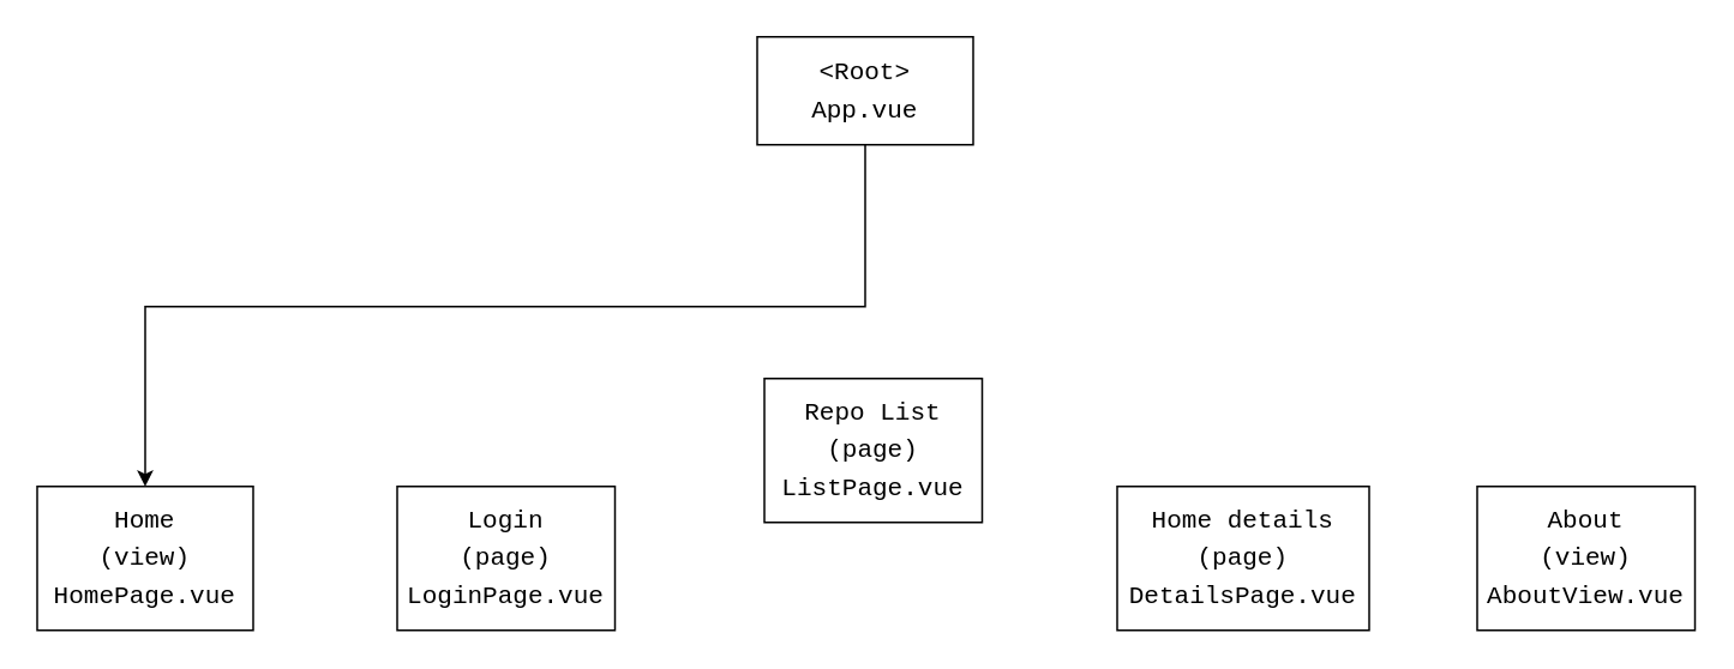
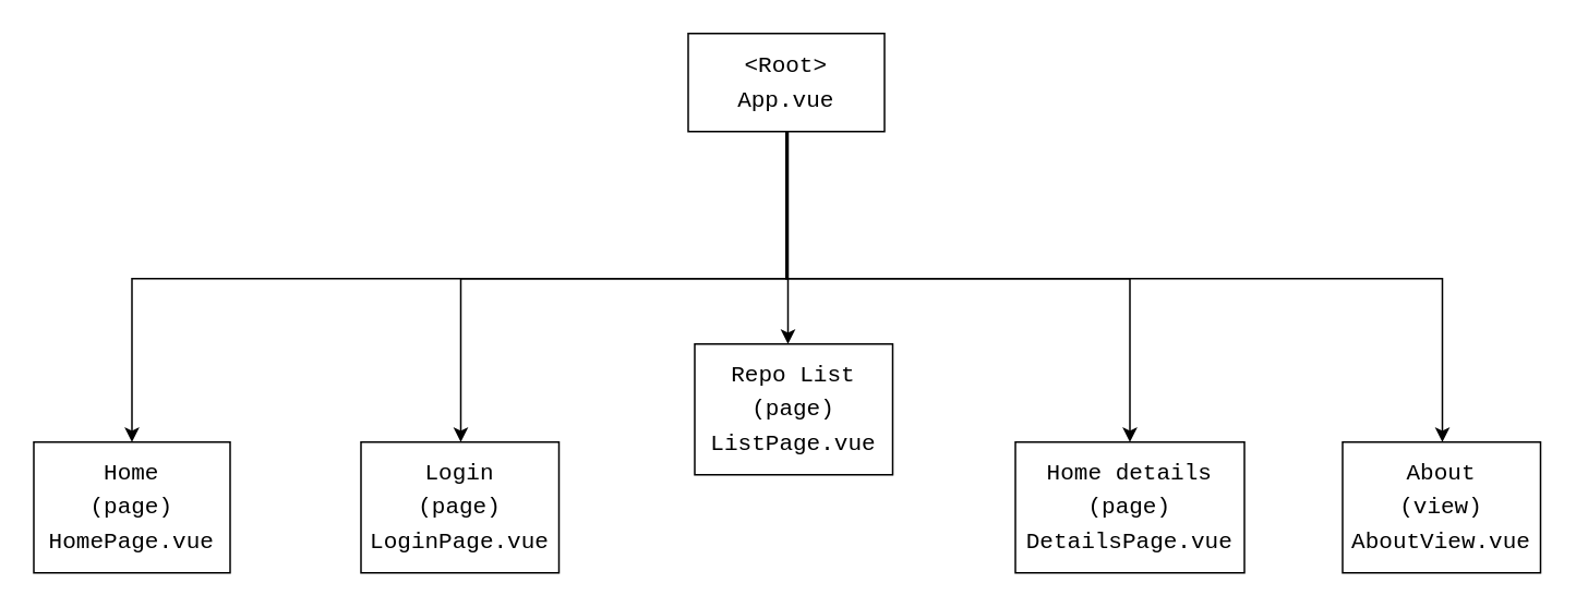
  <mxCell id="0" />
  <mxCell id="1" parent="0" />
  <mxCell id="2" style="edgeStyle=orthogonalEdgeStyle;rounded=0;orthogonalLoop=1;jettySize=auto;html=1;exitX=0.5;exitY=1;exitDx=0;exitDy=0;" edge="1" parent="1" source="7" target="8"><mxGeometry relative="1" as="geometry"><Array as="points"><mxPoint x="480" y="170" /><mxPoint x="80" y="170" /></Array></mxGeometry></mxCell>
+ <mxCell id="3" style="edgeStyle=orthogonalEdgeStyle;rounded=0;orthogonalLoop=1;jettySize=auto;html=1;" edge="1" parent="1" source="7" target="9"><mxGeometry relative="1" as="geometry"><Array as="points"><mxPoint x="480" y="170" /><mxPoint x="281" y="170" /></Array></mxGeometry></mxCell>
+ <mxCell id="4" style="edgeStyle=orthogonalEdgeStyle;rounded=0;orthogonalLoop=1;jettySize=auto;html=1;" edge="1" parent="1" source="7" target="10"><mxGeometry relative="1" as="geometry"><Array as="points"><mxPoint x="481" y="130" /><mxPoint x="481" y="130" /></Array></mxGeometry></mxCell>
+ <mxCell id="5" style="edgeStyle=orthogonalEdgeStyle;rounded=0;orthogonalLoop=1;jettySize=auto;html=1;" edge="1" parent="1" source="7" target="11"><mxGeometry relative="1" as="geometry"><Array as="points"><mxPoint x="480" y="170" /><mxPoint x="690" y="170" /></Array></mxGeometry></mxCell>
+ <mxCell id="6" style="edgeStyle=orthogonalEdgeStyle;rounded=0;orthogonalLoop=1;jettySize=auto;html=1;" edge="1" parent="1" source="7" target="12"><mxGeometry relative="1" as="geometry"><Array as="points"><mxPoint x="480" y="170" /><mxPoint x="881" y="170" /></Array></mxGeometry></mxCell>
  <mxCell id="7" value="&lt;div style=&quot;background-color: rgb(255, 255, 255); font-family: &amp;quot;MesloLGS NF&amp;quot;, Menlo, Monaco, &amp;quot;Courier New&amp;quot;, monospace; font-size: 14px; line-height: 21px;&quot;&gt;&lt;div&gt;&amp;lt;Root&amp;gt;&lt;/div&gt;&lt;div&gt;App.vue&lt;/div&gt;&lt;/div&gt;" style="rounded=0;whiteSpace=wrap;html=1;" vertex="1" parent="1"><mxGeometry x="420" y="20" width="120" height="60" as="geometry" /></mxCell>
- <mxCell id="8" value="&lt;div style=&quot;background-color: rgb(255, 255, 255); font-family: &amp;quot;MesloLGS NF&amp;quot;, Menlo, Monaco, &amp;quot;Courier New&amp;quot;, monospace; font-size: 14px; line-height: 21px;&quot;&gt;&lt;div&gt;Home&lt;/div&gt;&lt;div&gt;(view)&lt;/div&gt;&lt;div&gt;HomePage.vue&lt;/div&gt;&lt;/div&gt;" style="rounded=0;whiteSpace=wrap;html=1;" vertex="1" parent="1"><mxGeometry x="20" y="270" width="120" height="80" as="geometry" /></mxCell>
+ <mxCell id="8" value="&lt;div style=&quot;background-color: rgb(255, 255, 255); font-family: &amp;quot;MesloLGS NF&amp;quot;, Menlo, Monaco, &amp;quot;Courier New&amp;quot;, monospace; font-size: 14px; line-height: 21px;&quot;&gt;&lt;div&gt;Home&lt;/div&gt;&lt;div&gt;(page)&lt;/div&gt;&lt;div&gt;HomePage.vue&lt;/div&gt;&lt;/div&gt;" style="rounded=0;whiteSpace=wrap;html=1;" vertex="1" parent="1"><mxGeometry x="20" y="270" width="120" height="80" as="geometry" /></mxCell>
  <mxCell id="9" value="&lt;div style=&quot;background-color: rgb(255, 255, 255); font-family: &amp;quot;MesloLGS NF&amp;quot;, Menlo, Monaco, &amp;quot;Courier New&amp;quot;, monospace; font-size: 14px; line-height: 21px;&quot;&gt;&lt;div&gt;Login&lt;/div&gt;&lt;div&gt;(page)&lt;/div&gt;&lt;div&gt;LoginPage.vue&lt;/div&gt;&lt;/div&gt;" style="rounded=0;whiteSpace=wrap;html=1;" vertex="1" parent="1"><mxGeometry x="220" y="270" width="121" height="80" as="geometry" /></mxCell>
  <mxCell id="10" value="&lt;div style=&quot;background-color: rgb(255, 255, 255); font-family: &amp;quot;MesloLGS NF&amp;quot;, Menlo, Monaco, &amp;quot;Courier New&amp;quot;, monospace; font-size: 14px; line-height: 21px;&quot;&gt;&lt;div&gt;Repo List&lt;/div&gt;&lt;div&gt;(page)&lt;/div&gt;&lt;div&gt;ListPage.vue&lt;/div&gt;&lt;/div&gt;" style="rounded=0;whiteSpace=wrap;html=1;" vertex="1" parent="1"><mxGeometry x="424" y="210" width="121" height="80" as="geometry" /></mxCell>
  <mxCell id="11" value="&lt;div style=&quot;background-color: rgb(255, 255, 255); font-family: &amp;quot;MesloLGS NF&amp;quot;, Menlo, Monaco, &amp;quot;Courier New&amp;quot;, monospace; font-size: 14px; line-height: 21px;&quot;&gt;&lt;div&gt;Home details&lt;/div&gt;&lt;div&gt;(page)&lt;/div&gt;&lt;div&gt;DetailsPage.vue&lt;/div&gt;&lt;/div&gt;" style="rounded=0;whiteSpace=wrap;html=1;" vertex="1" parent="1"><mxGeometry x="620" y="270" width="140" height="80" as="geometry" /></mxCell>
  <mxCell id="12" value="&lt;div style=&quot;background-color: rgb(255, 255, 255); font-family: &amp;quot;MesloLGS NF&amp;quot;, Menlo, Monaco, &amp;quot;Courier New&amp;quot;, monospace; font-size: 14px; line-height: 21px;&quot;&gt;&lt;div&gt;About&lt;/div&gt;&lt;div&gt;(view)&lt;/div&gt;&lt;div&gt;AboutView.vue&lt;/div&gt;&lt;/div&gt;" style="rounded=0;whiteSpace=wrap;html=1;" vertex="1" parent="1"><mxGeometry x="820" y="270" width="121" height="80" as="geometry" /></mxCell>
